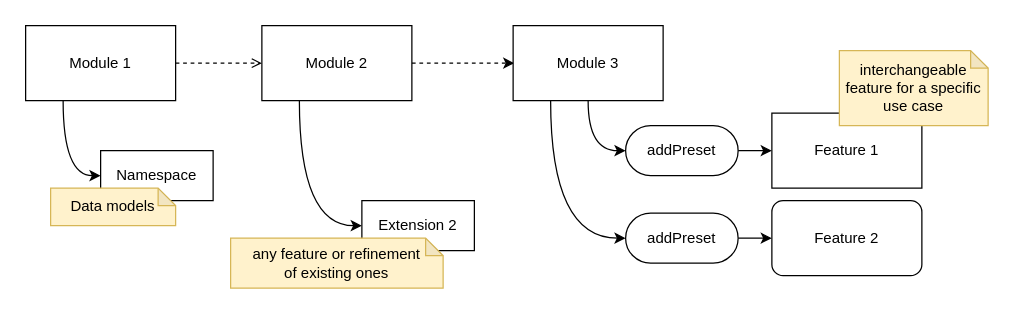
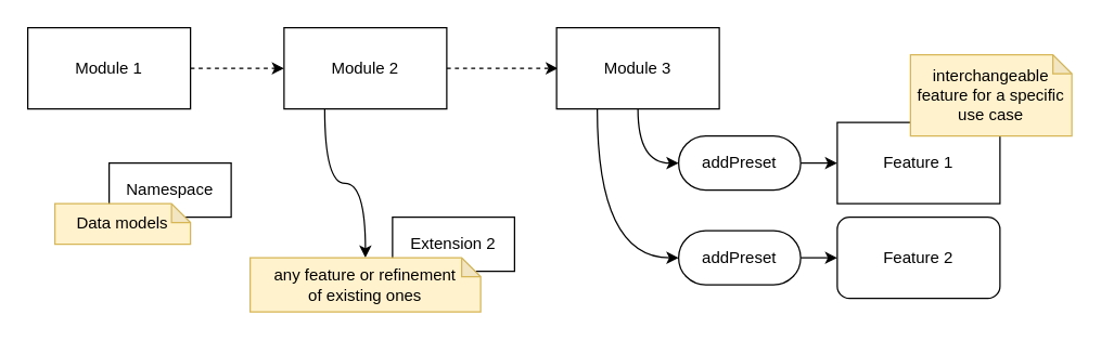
  <mxCell id="0" />
  <mxCell id="1" parent="0" />
- <mxCell id="2" style="edgeStyle=orthogonalEdgeStyle;rounded=0;orthogonalLoop=1;jettySize=auto;html=1;exitX=1;exitY=0.5;exitDx=0;exitDy=0;entryX=0;entryY=0.5;entryDx=0;entryDy=0;dashed=1;endArrow=open;" parent="1" source="4" target="13" edge="1"><mxGeometry relative="1" as="geometry" /></mxCell>
- <mxCell id="3" style="edgeStyle=orthogonalEdgeStyle;rounded=0;orthogonalLoop=1;jettySize=auto;html=1;exitX=0.25;exitY=1;exitDx=0;exitDy=0;entryX=0;entryY=0.5;entryDx=0;entryDy=0;curved=1;" parent="1" source="4" target="17" edge="1"><mxGeometry relative="1" as="geometry" /></mxCell>
+ <mxCell id="2" style="edgeStyle=orthogonalEdgeStyle;rounded=0;orthogonalLoop=1;jettySize=auto;html=1;exitX=1;exitY=0.5;exitDx=0;exitDy=0;entryX=0;entryY=0.5;entryDx=0;entryDy=0;dashed=1;" parent="1" source="4" target="13" edge="1"><mxGeometry relative="1" as="geometry" /></mxCell>
  <mxCell id="4" value="Module 1" style="rounded=0;whiteSpace=wrap;html=1;" parent="1" vertex="1"><mxGeometry x="20" y="20" width="120" height="60" as="geometry" /></mxCell>
  <mxCell id="5" value="Feature 1" style="rounded=0;whiteSpace=wrap;html=1;" parent="1" vertex="1"><mxGeometry x="617" y="90" width="120" height="60" as="geometry" /></mxCell>
  <mxCell id="6" style="edgeStyle=orthogonalEdgeStyle;rounded=0;orthogonalLoop=1;jettySize=auto;html=1;exitX=1;exitY=0.5;exitDx=0;exitDy=0;entryX=0;entryY=0.5;entryDx=0;entryDy=0;" parent="1" source="7" target="5" edge="1"><mxGeometry relative="1" as="geometry" /></mxCell>
  <mxCell id="7" value="addPreset" style="rounded=1;whiteSpace=wrap;html=1;arcSize=50;" parent="1" vertex="1"><mxGeometry x="500" y="100" width="90" height="40" as="geometry" /></mxCell>
  <mxCell id="8" style="edgeStyle=orthogonalEdgeStyle;rounded=0;orthogonalLoop=1;jettySize=auto;html=1;exitX=1;exitY=0.5;exitDx=0;exitDy=0;entryX=0;entryY=0.5;entryDx=0;entryDy=0;" parent="1" source="9" target="10" edge="1"><mxGeometry relative="1" as="geometry"><mxPoint x="617" y="190" as="targetPoint" /></mxGeometry></mxCell>
  <mxCell id="9" value="addPreset" style="rounded=1;whiteSpace=wrap;html=1;arcSize=50;" parent="1" vertex="1"><mxGeometry x="500" y="170" width="90" height="40" as="geometry" /></mxCell>
  <mxCell id="10" value="Feature 2" style="whiteSpace=wrap;html=1;rounded=1;" parent="1" vertex="1"><mxGeometry x="617" y="160" width="120" height="60" as="geometry" /></mxCell>
  <mxCell id="11" style="edgeStyle=orthogonalEdgeStyle;rounded=0;orthogonalLoop=1;jettySize=auto;html=1;exitX=1;exitY=0.5;exitDx=0;exitDy=0;entryX=0;entryY=0.5;entryDx=0;entryDy=0;dashed=1;" parent="1" source="13" edge="1"><mxGeometry relative="1" as="geometry"><mxPoint x="411" y="50" as="targetPoint" /></mxGeometry></mxCell>
- <mxCell id="12" style="edgeStyle=orthogonalEdgeStyle;rounded=0;orthogonalLoop=1;jettySize=auto;html=1;exitX=0.25;exitY=1;exitDx=0;exitDy=0;entryX=0;entryY=0.5;entryDx=0;entryDy=0;curved=1;" parent="1" source="13" target="18" edge="1"><mxGeometry relative="1" as="geometry" /></mxCell>
+ <mxCell id="12" style="edgeStyle=orthogonalEdgeStyle;rounded=0;orthogonalLoop=1;jettySize=auto;html=1;exitX=0.25;exitY=1;exitDx=0;exitDy=0;curved=1;" parent="1" source="13" target="20" edge="1"><mxGeometry relative="1" as="geometry" /></mxCell>
  <mxCell id="13" value="Module 2" style="rounded=0;whiteSpace=wrap;html=1;" parent="1" vertex="1"><mxGeometry x="209" y="20" width="120" height="60" as="geometry" /></mxCell>
  <mxCell id="14" style="edgeStyle=orthogonalEdgeStyle;rounded=0;orthogonalLoop=1;jettySize=auto;html=1;exitX=0.5;exitY=1;exitDx=0;exitDy=0;entryX=0;entryY=0.5;entryDx=0;entryDy=0;curved=1;" parent="1" source="16" target="7" edge="1"><mxGeometry relative="1" as="geometry" /></mxCell>
  <mxCell id="15" style="edgeStyle=orthogonalEdgeStyle;rounded=0;orthogonalLoop=1;jettySize=auto;html=1;exitX=0.25;exitY=1;exitDx=0;exitDy=0;entryX=0;entryY=0.5;entryDx=0;entryDy=0;curved=1;" parent="1" source="16" target="9" edge="1"><mxGeometry relative="1" as="geometry" /></mxCell>
  <mxCell id="16" value="Module 3" style="rounded=0;whiteSpace=wrap;html=1;" parent="1" vertex="1"><mxGeometry x="410" y="20" width="120" height="60" as="geometry" /></mxCell>
  <mxCell id="17" value="Namespace" style="rounded=1;whiteSpace=wrap;html=1;arcSize=0;" parent="1" vertex="1"><mxGeometry x="80" y="120" width="90" height="40" as="geometry" /></mxCell>
  <mxCell id="18" value="Extension 2" style="rounded=1;whiteSpace=wrap;html=1;arcSize=0;" parent="1" vertex="1"><mxGeometry x="289" y="160" width="90" height="40" as="geometry" /></mxCell>
  <mxCell id="19" value="Data models" style="shape=note;whiteSpace=wrap;html=1;backgroundOutline=1;darkOpacity=0.05;size=14;fillColor=#fff2cc;strokeColor=#d6b656;" parent="1" vertex="1"><mxGeometry x="40" y="150" width="100" height="30" as="geometry" /></mxCell>
  <mxCell id="20" value="any feature or refinement&lt;br&gt;of existing ones" style="shape=note;whiteSpace=wrap;html=1;backgroundOutline=1;darkOpacity=0.05;size=14;fillColor=#fff2cc;strokeColor=#d6b656;" parent="1" vertex="1"><mxGeometry x="184" y="190" width="170" height="40" as="geometry" /></mxCell>
  <mxCell id="21" value="interchangeable feature for a specific use case" style="shape=note;whiteSpace=wrap;html=1;backgroundOutline=1;darkOpacity=0.05;size=14;fillColor=#fff2cc;strokeColor=#d6b656;" parent="1" vertex="1"><mxGeometry x="671" y="40" width="119" height="60" as="geometry" /></mxCell>
